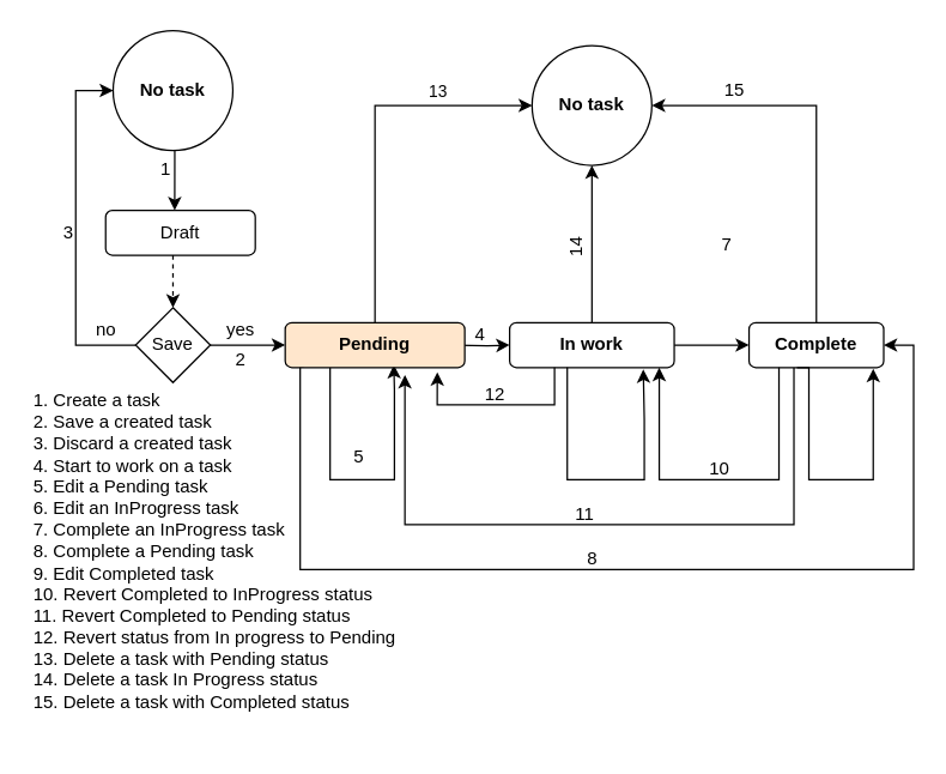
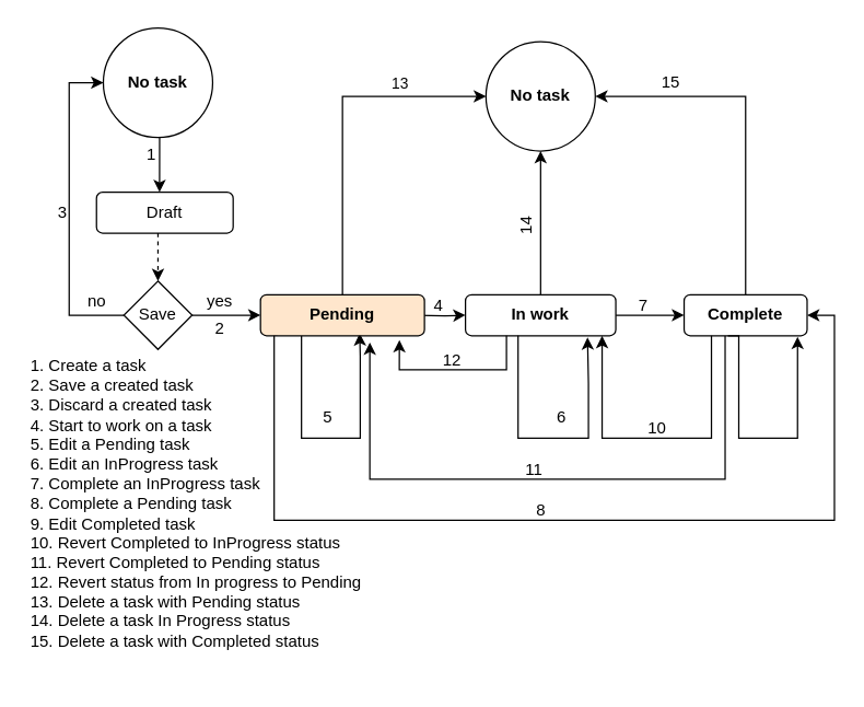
  <mxCell id="0" />
  <mxCell id="1" parent="0" />
  <mxCell id="2" style="edgeStyle=orthogonalEdgeStyle;rounded=0;orthogonalLoop=1;jettySize=auto;html=1;exitX=0.5;exitY=1;exitDx=0;exitDy=0;entryX=0.448;entryY=0.094;entryDx=0;entryDy=0;entryPerimeter=0;" edge="1" parent="1"><mxGeometry relative="1" as="geometry"><mxPoint x="113.85" y="87.18" as="sourcePoint" /><mxPoint x="116.15" y="140" as="targetPoint" /><Array as="points"><mxPoint x="114" y="90" /><mxPoint x="116" y="90" /></Array></mxGeometry></mxCell>
  <mxCell id="3" value="&lt;b&gt;No task&lt;/b&gt;" style="ellipse;whiteSpace=wrap;html=1;aspect=fixed;" vertex="1" parent="1"><mxGeometry x="75" y="20" width="80" height="80" as="geometry" /></mxCell>
  <mxCell id="4" style="edgeStyle=orthogonalEdgeStyle;rounded=0;orthogonalLoop=1;jettySize=auto;html=1;fontStyle=1" edge="1" parent="1" target="12"><mxGeometry relative="1" as="geometry"><mxPoint x="360" y="230" as="targetPoint" /><mxPoint x="304" y="230" as="sourcePoint" /></mxGeometry></mxCell>
  <mxCell id="5" style="edgeStyle=orthogonalEdgeStyle;rounded=0;orthogonalLoop=1;jettySize=auto;html=1;entryX=0;entryY=0.5;entryDx=0;entryDy=0;strokeColor=#000000;fontColor=#000000;" edge="1" parent="1" target="16"><mxGeometry relative="1" as="geometry"><mxPoint x="244" y="100" as="targetPoint" /><mxPoint x="250" y="215" as="sourcePoint" /><Array as="points"><mxPoint x="250" y="70" /></Array></mxGeometry></mxCell>
  <mxCell id="6" value="13" style="edgeLabel;html=1;align=center;verticalAlign=middle;resizable=0;points=[];" vertex="1" connectable="0" parent="5"><mxGeometry x="0.423" y="3" relative="1" as="geometry"><mxPoint x="8" y="-7" as="offset" /></mxGeometry></mxCell>
  <mxCell id="7" style="edgeStyle=orthogonalEdgeStyle;rounded=0;orthogonalLoop=1;jettySize=auto;html=1;entryX=0.605;entryY=0.943;entryDx=0;entryDy=0;entryPerimeter=0;" edge="1" parent="1" source="9" target="9"><mxGeometry relative="1" as="geometry"><mxPoint x="270" y="250" as="targetPoint" /><Array as="points"><mxPoint x="220" y="320" /><mxPoint x="263" y="320" /><mxPoint x="263" y="260" /></Array></mxGeometry></mxCell>
  <mxCell id="8" style="edgeStyle=orthogonalEdgeStyle;rounded=0;orthogonalLoop=1;jettySize=auto;html=1;entryX=1;entryY=0.5;entryDx=0;entryDy=0;exitX=0.103;exitY=0.983;exitDx=0;exitDy=0;exitPerimeter=0;" edge="1" parent="1" source="9" target="15"><mxGeometry relative="1" as="geometry"><Array as="points"><mxPoint x="200" y="245" /><mxPoint x="200" y="380" /><mxPoint x="610" y="380" /><mxPoint x="610" y="230" /></Array></mxGeometry></mxCell>
  <mxCell id="9" value="Pending" style="rounded=1;whiteSpace=wrap;html=1;fontStyle=1;fillColor=#ffe6cc;" vertex="1" parent="1"><mxGeometry x="190" y="215" width="120" height="30" as="geometry" /></mxCell>
  <mxCell id="10" style="edgeStyle=orthogonalEdgeStyle;rounded=0;orthogonalLoop=1;jettySize=auto;html=1;fontStyle=1" edge="1" parent="1" source="12" target="15"><mxGeometry relative="1" as="geometry"><mxPoint x="510" y="230" as="targetPoint" /></mxGeometry></mxCell>
  <mxCell id="11" style="edgeStyle=orthogonalEdgeStyle;rounded=0;orthogonalLoop=1;jettySize=auto;html=1;entryX=0.5;entryY=1;entryDx=0;entryDy=0;fontColor=light-dark(#c0c0c0, #ededed);" edge="1" parent="1" source="12" target="16"><mxGeometry relative="1" as="geometry"><mxPoint x="405" y="120" as="targetPoint" /><Array as="points"><mxPoint x="395" y="180" /><mxPoint x="395" y="180" /></Array></mxGeometry></mxCell>
  <mxCell id="12" value="In work" style="rounded=1;whiteSpace=wrap;html=1;fontStyle=1" vertex="1" parent="1"><mxGeometry x="340" y="215" width="110" height="30" as="geometry" /></mxCell>
  <mxCell id="13" style="edgeStyle=orthogonalEdgeStyle;rounded=0;orthogonalLoop=1;jettySize=auto;html=1;" edge="1" parent="1" source="15" target="16"><mxGeometry relative="1" as="geometry"><mxPoint x="530" y="60" as="targetPoint" /><Array as="points"><mxPoint x="545" y="70" /></Array></mxGeometry></mxCell>
  <mxCell id="14" style="edgeStyle=orthogonalEdgeStyle;rounded=0;orthogonalLoop=1;jettySize=auto;html=1;" edge="1" parent="1" source="15"><mxGeometry relative="1" as="geometry"><mxPoint x="270" y="250" as="targetPoint" /><Array as="points"><mxPoint x="530" y="350" /><mxPoint x="270" y="350" /></Array></mxGeometry></mxCell>
  <mxCell id="15" value="Complete" style="rounded=1;whiteSpace=wrap;html=1;fontStyle=1" vertex="1" parent="1"><mxGeometry x="500" y="215" width="90" height="30" as="geometry" /></mxCell>
  <mxCell id="16" value="&lt;b&gt;No task&lt;/b&gt;" style="ellipse;whiteSpace=wrap;html=1;aspect=fixed;" vertex="1" parent="1"><mxGeometry x="355" y="30" width="80" height="80" as="geometry" /></mxCell>
  <mxCell id="17" value="14" style="text;html=1;align=center;verticalAlign=middle;resizable=0;points=[];autosize=1;strokeColor=none;fillColor=none;rotation=-90;" vertex="1" parent="1"><mxGeometry x="365" y="150" width="40" height="30" as="geometry" /></mxCell>
  <mxCell id="18" style="edgeStyle=orthogonalEdgeStyle;rounded=0;orthogonalLoop=1;jettySize=auto;html=1;entryX=0;entryY=0.5;entryDx=0;entryDy=0;" edge="1" parent="1" target="9"><mxGeometry relative="1" as="geometry"><mxPoint x="130" y="230" as="sourcePoint" /><Array as="points"><mxPoint x="115" y="227" /><mxPoint x="115" y="230" /></Array></mxGeometry></mxCell>
  <mxCell id="19" style="edgeStyle=orthogonalEdgeStyle;rounded=0;orthogonalLoop=1;jettySize=auto;html=1;entryX=0.5;entryY=0;entryDx=0;entryDy=0;dashed=1;" edge="1" parent="1" source="20" target="21"><mxGeometry relative="1" as="geometry"><Array as="points"><mxPoint x="115" y="180" /><mxPoint x="115" y="180" /></Array></mxGeometry></mxCell>
  <mxCell id="20" value="Draft" style="rounded=1;whiteSpace=wrap;html=1;" vertex="1" parent="1"><mxGeometry x="70" y="140" width="100" height="30" as="geometry" /></mxCell>
  <mxCell id="21" value="Save" style="rhombus;whiteSpace=wrap;html=1;" vertex="1" parent="1"><mxGeometry x="90" y="205" width="50" height="50" as="geometry" /></mxCell>
  <mxCell id="22" value="yes" style="text;html=1;align=center;verticalAlign=middle;resizable=0;points=[];autosize=1;strokeColor=none;fillColor=none;" vertex="1" parent="1"><mxGeometry x="140" y="205" width="40" height="30" as="geometry" /></mxCell>
  <mxCell id="23" value="no" style="text;html=1;align=center;verticalAlign=middle;resizable=0;points=[];autosize=1;strokeColor=none;fillColor=none;" vertex="1" parent="1"><mxGeometry x="50" y="205" width="40" height="30" as="geometry" /></mxCell>
  <mxCell id="24" style="edgeStyle=orthogonalEdgeStyle;rounded=0;orthogonalLoop=1;jettySize=auto;html=1;entryX=0.812;entryY=1.042;entryDx=0;entryDy=0;entryPerimeter=0;" edge="1" parent="1" target="12"><mxGeometry relative="1" as="geometry"><mxPoint x="429" y="250" as="targetPoint" /><mxPoint x="378.5" y="245" as="sourcePoint" /><Array as="points"><mxPoint x="378" y="320" /><mxPoint x="430" y="320" /><mxPoint x="430" y="280" /><mxPoint x="429" y="280" /></Array></mxGeometry></mxCell>
+ <mxCell id="25" value="6" style="text;html=1;align=center;verticalAlign=middle;resizable=0;points=[];autosize=1;strokeColor=none;fillColor=none;" vertex="1" parent="1"><mxGeometry x="395" y="290" width="30" height="30" as="geometry" /></mxCell>
  <mxCell id="26" style="edgeStyle=orthogonalEdgeStyle;rounded=0;orthogonalLoop=1;jettySize=auto;html=1;entryX=0.678;entryY=1.028;entryDx=0;entryDy=0;entryPerimeter=0;" edge="1" parent="1"><mxGeometry relative="1" as="geometry"><mxPoint x="583.02" y="245.84" as="targetPoint" /><mxPoint x="532" y="245" as="sourcePoint" /><Array as="points"><mxPoint x="540" y="245" /><mxPoint x="540" y="320" /><mxPoint x="583" y="320" /></Array></mxGeometry></mxCell>
  <mxCell id="27" style="edgeStyle=orthogonalEdgeStyle;rounded=0;orthogonalLoop=1;jettySize=auto;html=1;entryX=0.847;entryY=1.106;entryDx=0;entryDy=0;entryPerimeter=0;fillColor=#999999;" edge="1" parent="1" source="12" target="9"><mxGeometry relative="1" as="geometry"><Array as="points"><mxPoint x="370" y="270" /><mxPoint x="292" y="270" /></Array></mxGeometry></mxCell>
  <mxCell id="28" style="edgeStyle=orthogonalEdgeStyle;rounded=0;orthogonalLoop=1;jettySize=auto;html=1;entryX=0.909;entryY=1.003;entryDx=0;entryDy=0;entryPerimeter=0;" edge="1" parent="1" source="15" target="12"><mxGeometry relative="1" as="geometry"><Array as="points"><mxPoint x="520" y="320" /><mxPoint x="440" y="320" /></Array></mxGeometry></mxCell>
  <mxCell id="29" style="edgeStyle=orthogonalEdgeStyle;rounded=0;orthogonalLoop=1;jettySize=auto;html=1;entryX=0;entryY=0.5;entryDx=0;entryDy=0;exitX=0;exitY=0.5;exitDx=0;exitDy=0;fillColor=#B3B3B3;" edge="1" parent="1" source="21" target="3"><mxGeometry relative="1" as="geometry"><mxPoint x="60" y="80" as="targetPoint" /><Array as="points"><mxPoint x="50" y="230" /><mxPoint x="50" y="60" /></Array></mxGeometry></mxCell>
  <mxCell id="30" value="1. Create a task&amp;nbsp;&lt;div&gt;2. Save a created task&amp;nbsp;&lt;/div&gt;&lt;div&gt;3. Discard a created task&amp;nbsp;&lt;/div&gt;&lt;div&gt;4. Start to work on a task&lt;/div&gt;&lt;div&gt;5. Edit a Pending task&amp;nbsp;&lt;/div&gt;&lt;div&gt;6. Edit an InProgress task&lt;/div&gt;&lt;div&gt;7. Complete an InProgress task&lt;/div&gt;&lt;div&gt;8. Complete a Pending task&lt;/div&gt;&lt;div&gt;9. Edit Completed task&amp;nbsp;&lt;/div&gt;&lt;div&gt;10. Revert Completed to InProgress status&lt;/div&gt;&lt;div&gt;11. Revert Completed to Pending status&lt;/div&gt;&lt;div&gt;12. Revert status from In progress to Pending&lt;/div&gt;&lt;div&gt;13. Delete a task with Pending status&lt;/div&gt;&lt;div&gt;14. Delete a task In Progress status&lt;/div&gt;&lt;div&gt;15. Delete a task with Completed status&lt;/div&gt;&lt;div&gt;&lt;br&gt;&lt;/div&gt;" style="text;html=1;align=left;verticalAlign=middle;resizable=0;points=[];autosize=1;strokeColor=none;fillColor=none;" vertex="1" parent="1"><mxGeometry x="20" y="255" width="270" height="240" as="geometry" /></mxCell>
  <mxCell id="31" value="1" style="text;html=1;align=center;verticalAlign=middle;resizable=0;points=[];autosize=1;strokeColor=none;fillColor=none;" vertex="1" parent="1"><mxGeometry x="95" y="98" width="30" height="30" as="geometry" /></mxCell>
  <mxCell id="32" value="2" style="text;html=1;align=center;verticalAlign=middle;resizable=0;points=[];autosize=1;strokeColor=none;fillColor=none;" vertex="1" parent="1"><mxGeometry x="145" y="225" width="30" height="30" as="geometry" /></mxCell>
  <mxCell id="33" value="3" style="text;html=1;align=center;verticalAlign=middle;resizable=0;points=[];autosize=1;strokeColor=none;fillColor=none;" vertex="1" parent="1"><mxGeometry x="30" y="140" width="30" height="30" as="geometry" /></mxCell>
  <mxCell id="34" value="4" style="text;html=1;align=center;verticalAlign=middle;resizable=0;points=[];autosize=1;strokeColor=none;fillColor=none;" vertex="1" parent="1"><mxGeometry x="305" y="208" width="30" height="30" as="geometry" /></mxCell>
  <mxCell id="35" value="5" style="text;html=1;align=center;verticalAlign=middle;resizable=0;points=[];autosize=1;strokeColor=none;fillColor=none;" vertex="1" parent="1"><mxGeometry x="224" y="290" width="30" height="30" as="geometry" /></mxCell>
- <mxCell id="36" value="7" style="text;html=1;align=center;verticalAlign=middle;resizable=0;points=[];autosize=1;strokeColor=none;fillColor=none;" vertex="1" parent="1"><mxGeometry x="470" y="148" width="30" height="30" as="geometry" /></mxCell>
+ <mxCell id="36" value="7" style="text;html=1;align=center;verticalAlign=middle;resizable=0;points=[];autosize=1;strokeColor=none;fillColor=none;" vertex="1" parent="1"><mxGeometry x="455" y="208" width="30" height="30" as="geometry" /></mxCell>
  <mxCell id="37" value="8" style="text;html=1;align=center;verticalAlign=middle;resizable=0;points=[];autosize=1;strokeColor=none;fillColor=none;" vertex="1" parent="1"><mxGeometry x="380" y="358" width="30" height="30" as="geometry" /></mxCell>
  <mxCell id="38" value="11" style="text;html=1;align=center;verticalAlign=middle;resizable=0;points=[];autosize=1;strokeColor=none;fillColor=none;" vertex="1" parent="1"><mxGeometry x="370" y="328" width="40" height="30" as="geometry" /></mxCell>
  <mxCell id="39" value="10" style="text;html=1;align=center;verticalAlign=middle;resizable=0;points=[];autosize=1;strokeColor=none;fillColor=none;" vertex="1" parent="1"><mxGeometry x="460" y="298" width="40" height="30" as="geometry" /></mxCell>
  <mxCell id="40" value="12" style="text;html=1;align=center;verticalAlign=middle;resizable=0;points=[];autosize=1;strokeColor=none;fillColor=none;" vertex="1" parent="1"><mxGeometry x="310" y="248" width="40" height="30" as="geometry" /></mxCell>
  <mxCell id="41" value="15" style="text;html=1;align=center;verticalAlign=middle;resizable=0;points=[];autosize=1;strokeColor=none;fillColor=none;" vertex="1" parent="1"><mxGeometry x="470" y="45" width="40" height="30" as="geometry" /></mxCell>
